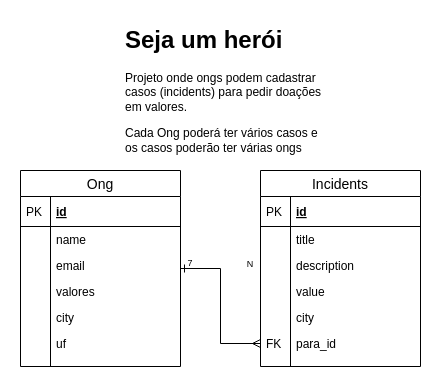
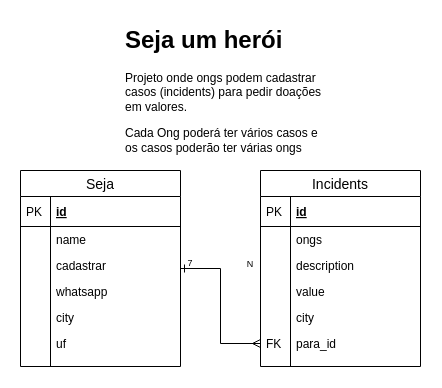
  <mxCell id="0" />
  <mxCell id="1" parent="0" />
  <mxCell id="2" value="" style="edgeStyle=orthogonalEdgeStyle;rounded=0;orthogonalLoop=1;jettySize=auto;html=1;endArrow=ERmany;endFill=0;startArrow=ERone;startFill=0;" parent="1" source="3" target="30" edge="1"><mxGeometry relative="1" as="geometry" /></mxCell>
- <mxCell id="3" value="Ong" style="swimlane;fontStyle=0;childLayout=stackLayout;horizontal=1;startSize=26;horizontalStack=0;resizeParent=1;resizeParentMax=0;resizeLast=0;collapsible=1;marginBottom=0;align=center;fontSize=14;" parent="1" vertex="1"><mxGeometry x="20" y="170" width="160" height="196" as="geometry" /></mxCell>
+ <mxCell id="3" value="Seja" style="swimlane;fontStyle=0;childLayout=stackLayout;horizontal=1;startSize=26;horizontalStack=0;resizeParent=1;resizeParentMax=0;resizeLast=0;collapsible=1;marginBottom=0;align=center;fontSize=14;" parent="1" vertex="1"><mxGeometry x="20" y="170" width="160" height="196" as="geometry" /></mxCell>
  <mxCell id="4" value="id" style="shape=partialRectangle;top=0;left=0;right=0;bottom=1;align=left;verticalAlign=middle;fillColor=none;spacingLeft=34;spacingRight=4;overflow=hidden;rotatable=0;points=[[0,0.5],[1,0.5]];portConstraint=eastwest;dropTarget=0;fontStyle=5;fontSize=12;" parent="3" vertex="1"><mxGeometry y="26" width="160" height="30" as="geometry" /></mxCell>
  <mxCell id="5" value="PK" style="shape=partialRectangle;top=0;left=0;bottom=0;fillColor=none;align=left;verticalAlign=middle;spacingLeft=4;spacingRight=4;overflow=hidden;rotatable=0;points=[];portConstraint=eastwest;part=1;fontSize=12;" parent="4" vertex="1" connectable="0"><mxGeometry width="30" height="30" as="geometry" /></mxCell>
  <mxCell id="6" value="name" style="shape=partialRectangle;top=0;left=0;right=0;bottom=0;align=left;verticalAlign=top;fillColor=none;spacingLeft=34;spacingRight=4;overflow=hidden;rotatable=0;points=[[0,0.5],[1,0.5]];portConstraint=eastwest;dropTarget=0;fontSize=12;" parent="3" vertex="1"><mxGeometry y="56" width="160" height="26" as="geometry" /></mxCell>
  <mxCell id="7" value="" style="shape=partialRectangle;top=0;left=0;bottom=0;fillColor=none;align=left;verticalAlign=top;spacingLeft=4;spacingRight=4;overflow=hidden;rotatable=0;points=[];portConstraint=eastwest;part=1;fontSize=12;" parent="6" vertex="1" connectable="0"><mxGeometry width="30" height="26" as="geometry" /></mxCell>
- <mxCell id="8" value="email" style="shape=partialRectangle;top=0;left=0;right=0;bottom=0;align=left;verticalAlign=top;fillColor=none;spacingLeft=34;spacingRight=4;overflow=hidden;rotatable=0;points=[[0,0.5],[1,0.5]];portConstraint=eastwest;dropTarget=0;fontSize=12;" parent="3" vertex="1"><mxGeometry y="82" width="160" height="26" as="geometry" /></mxCell>
+ <mxCell id="8" value="cadastrar" style="shape=partialRectangle;top=0;left=0;right=0;bottom=0;align=left;verticalAlign=top;fillColor=none;spacingLeft=34;spacingRight=4;overflow=hidden;rotatable=0;points=[[0,0.5],[1,0.5]];portConstraint=eastwest;dropTarget=0;fontSize=12;" parent="3" vertex="1"><mxGeometry y="82" width="160" height="26" as="geometry" /></mxCell>
  <mxCell id="9" value="" style="shape=partialRectangle;top=0;left=0;bottom=0;fillColor=none;align=left;verticalAlign=top;spacingLeft=4;spacingRight=4;overflow=hidden;rotatable=0;points=[];portConstraint=eastwest;part=1;fontSize=12;" parent="8" vertex="1" connectable="0"><mxGeometry width="30" height="26" as="geometry" /></mxCell>
- <mxCell id="10" value="valores" style="shape=partialRectangle;top=0;left=0;right=0;bottom=0;align=left;verticalAlign=top;fillColor=none;spacingLeft=34;spacingRight=4;overflow=hidden;rotatable=0;points=[[0,0.5],[1,0.5]];portConstraint=eastwest;dropTarget=0;fontSize=12;" parent="3" vertex="1"><mxGeometry y="108" width="160" height="26" as="geometry" /></mxCell>
+ <mxCell id="10" value="whatsapp" style="shape=partialRectangle;top=0;left=0;right=0;bottom=0;align=left;verticalAlign=top;fillColor=none;spacingLeft=34;spacingRight=4;overflow=hidden;rotatable=0;points=[[0,0.5],[1,0.5]];portConstraint=eastwest;dropTarget=0;fontSize=12;" parent="3" vertex="1"><mxGeometry y="108" width="160" height="26" as="geometry" /></mxCell>
  <mxCell id="11" value="" style="shape=partialRectangle;top=0;left=0;bottom=0;fillColor=none;align=left;verticalAlign=top;spacingLeft=4;spacingRight=4;overflow=hidden;rotatable=0;points=[];portConstraint=eastwest;part=1;fontSize=12;" parent="10" vertex="1" connectable="0"><mxGeometry width="30" height="26" as="geometry" /></mxCell>
  <mxCell id="12" value="city&#10;" style="shape=partialRectangle;top=0;left=0;right=0;bottom=0;align=left;verticalAlign=top;fillColor=none;spacingLeft=34;spacingRight=4;overflow=hidden;rotatable=0;points=[[0,0.5],[1,0.5]];portConstraint=eastwest;dropTarget=0;fontSize=12;" parent="3" vertex="1"><mxGeometry y="134" width="160" height="26" as="geometry" /></mxCell>
  <mxCell id="13" value="" style="shape=partialRectangle;top=0;left=0;bottom=0;fillColor=none;align=left;verticalAlign=top;spacingLeft=4;spacingRight=4;overflow=hidden;rotatable=0;points=[];portConstraint=eastwest;part=1;fontSize=12;" parent="12" vertex="1" connectable="0"><mxGeometry width="30" height="26" as="geometry" /></mxCell>
  <mxCell id="14" value="uf" style="shape=partialRectangle;top=0;left=0;right=0;bottom=0;align=left;verticalAlign=top;fillColor=none;spacingLeft=34;spacingRight=4;overflow=hidden;rotatable=0;points=[[0,0.5],[1,0.5]];portConstraint=eastwest;dropTarget=0;fontSize=12;" parent="3" vertex="1"><mxGeometry y="160" width="160" height="26" as="geometry" /></mxCell>
  <mxCell id="15" value="" style="shape=partialRectangle;top=0;left=0;bottom=0;fillColor=none;align=left;verticalAlign=top;spacingLeft=4;spacingRight=4;overflow=hidden;rotatable=0;points=[];portConstraint=eastwest;part=1;fontSize=12;" parent="14" vertex="1" connectable="0"><mxGeometry width="30" height="26" as="geometry" /></mxCell>
  <mxCell id="16" value="" style="shape=partialRectangle;top=0;left=0;right=0;bottom=0;align=left;verticalAlign=top;fillColor=none;spacingLeft=34;spacingRight=4;overflow=hidden;rotatable=0;points=[[0,0.5],[1,0.5]];portConstraint=eastwest;dropTarget=0;fontSize=12;" parent="3" vertex="1"><mxGeometry y="186" width="160" height="10" as="geometry" /></mxCell>
  <mxCell id="17" value="" style="shape=partialRectangle;top=0;left=0;bottom=0;fillColor=none;align=left;verticalAlign=top;spacingLeft=4;spacingRight=4;overflow=hidden;rotatable=0;points=[];portConstraint=eastwest;part=1;fontSize=12;" parent="16" vertex="1" connectable="0"><mxGeometry width="30" height="10" as="geometry" /></mxCell>
  <mxCell id="18" value="Incidents" style="swimlane;fontStyle=0;childLayout=stackLayout;horizontal=1;startSize=26;horizontalStack=0;resizeParent=1;resizeParentMax=0;resizeLast=0;collapsible=1;marginBottom=0;align=center;fontSize=14;" parent="1" vertex="1"><mxGeometry x="260" y="170" width="160" height="196" as="geometry" /></mxCell>
  <mxCell id="19" value="id" style="shape=partialRectangle;top=0;left=0;right=0;bottom=1;align=left;verticalAlign=middle;fillColor=none;spacingLeft=34;spacingRight=4;overflow=hidden;rotatable=0;points=[[0,0.5],[1,0.5]];portConstraint=eastwest;dropTarget=0;fontStyle=5;fontSize=12;" parent="18" vertex="1"><mxGeometry y="26" width="160" height="30" as="geometry" /></mxCell>
  <mxCell id="20" value="PK" style="shape=partialRectangle;top=0;left=0;bottom=0;fillColor=none;align=left;verticalAlign=middle;spacingLeft=4;spacingRight=4;overflow=hidden;rotatable=0;points=[];portConstraint=eastwest;part=1;fontSize=12;" parent="19" vertex="1" connectable="0"><mxGeometry width="30" height="30" as="geometry" /></mxCell>
- <mxCell id="21" value="title" style="shape=partialRectangle;top=0;left=0;right=0;bottom=0;align=left;verticalAlign=top;fillColor=none;spacingLeft=34;spacingRight=4;overflow=hidden;rotatable=0;points=[[0,0.5],[1,0.5]];portConstraint=eastwest;dropTarget=0;fontSize=12;" parent="18" vertex="1"><mxGeometry y="56" width="160" height="26" as="geometry" /></mxCell>
+ <mxCell id="21" value="ongs" style="shape=partialRectangle;top=0;left=0;right=0;bottom=0;align=left;verticalAlign=top;fillColor=none;spacingLeft=34;spacingRight=4;overflow=hidden;rotatable=0;points=[[0,0.5],[1,0.5]];portConstraint=eastwest;dropTarget=0;fontSize=12;" parent="18" vertex="1"><mxGeometry y="56" width="160" height="26" as="geometry" /></mxCell>
  <mxCell id="22" value="" style="shape=partialRectangle;top=0;left=0;bottom=0;fillColor=none;align=left;verticalAlign=top;spacingLeft=4;spacingRight=4;overflow=hidden;rotatable=0;points=[];portConstraint=eastwest;part=1;fontSize=12;" parent="21" vertex="1" connectable="0"><mxGeometry width="30" height="26" as="geometry" /></mxCell>
  <mxCell id="23" value="description" style="shape=partialRectangle;top=0;left=0;right=0;bottom=0;align=left;verticalAlign=top;fillColor=none;spacingLeft=34;spacingRight=4;overflow=hidden;rotatable=0;points=[[0,0.5],[1,0.5]];portConstraint=eastwest;dropTarget=0;fontSize=12;" parent="18" vertex="1"><mxGeometry y="82" width="160" height="26" as="geometry" /></mxCell>
  <mxCell id="24" value="" style="shape=partialRectangle;top=0;left=0;bottom=0;fillColor=none;align=left;verticalAlign=top;spacingLeft=4;spacingRight=4;overflow=hidden;rotatable=0;points=[];portConstraint=eastwest;part=1;fontSize=12;" parent="23" vertex="1" connectable="0"><mxGeometry width="30" height="26" as="geometry" /></mxCell>
  <mxCell id="25" value="value" style="shape=partialRectangle;top=0;left=0;right=0;bottom=0;align=left;verticalAlign=top;fillColor=none;spacingLeft=34;spacingRight=4;overflow=hidden;rotatable=0;points=[[0,0.5],[1,0.5]];portConstraint=eastwest;dropTarget=0;fontSize=12;" parent="18" vertex="1"><mxGeometry y="108" width="160" height="26" as="geometry" /></mxCell>
  <mxCell id="26" value="" style="shape=partialRectangle;top=0;left=0;bottom=0;fillColor=none;align=left;verticalAlign=top;spacingLeft=4;spacingRight=4;overflow=hidden;rotatable=0;points=[];portConstraint=eastwest;part=1;fontSize=12;" parent="25" vertex="1" connectable="0"><mxGeometry width="30" height="26" as="geometry" /></mxCell>
  <mxCell id="27" value="city&#10;" style="shape=partialRectangle;top=0;left=0;right=0;bottom=0;align=left;verticalAlign=top;fillColor=none;spacingLeft=34;spacingRight=4;overflow=hidden;rotatable=0;points=[[0,0.5],[1,0.5]];portConstraint=eastwest;dropTarget=0;fontSize=12;" parent="18" vertex="1"><mxGeometry y="134" width="160" height="26" as="geometry" /></mxCell>
  <mxCell id="28" value="" style="shape=partialRectangle;top=0;left=0;bottom=0;fillColor=none;align=left;verticalAlign=top;spacingLeft=4;spacingRight=4;overflow=hidden;rotatable=0;points=[];portConstraint=eastwest;part=1;fontSize=12;" parent="27" vertex="1" connectable="0"><mxGeometry width="30" height="26" as="geometry" /></mxCell>
  <mxCell id="29" value="para_id" style="shape=partialRectangle;top=0;left=0;right=0;bottom=0;align=left;verticalAlign=top;fillColor=none;spacingLeft=34;spacingRight=4;overflow=hidden;rotatable=0;points=[[0,0.5],[1,0.5]];portConstraint=eastwest;dropTarget=0;fontSize=12;" parent="18" vertex="1"><mxGeometry y="160" width="160" height="26" as="geometry" /></mxCell>
  <mxCell id="30" value="FK" style="shape=partialRectangle;top=0;left=0;bottom=0;fillColor=none;align=left;verticalAlign=top;spacingLeft=4;spacingRight=4;overflow=hidden;rotatable=0;points=[];portConstraint=eastwest;part=1;fontSize=12;" parent="29" vertex="1" connectable="0"><mxGeometry width="30" height="26" as="geometry" /></mxCell>
  <mxCell id="31" value="" style="shape=partialRectangle;top=0;left=0;right=0;bottom=0;align=left;verticalAlign=top;fillColor=none;spacingLeft=34;spacingRight=4;overflow=hidden;rotatable=0;points=[[0,0.5],[1,0.5]];portConstraint=eastwest;dropTarget=0;fontSize=12;" parent="18" vertex="1"><mxGeometry y="186" width="160" height="10" as="geometry" /></mxCell>
  <mxCell id="32" value="" style="shape=partialRectangle;top=0;left=0;bottom=0;fillColor=none;align=left;verticalAlign=top;spacingLeft=4;spacingRight=4;overflow=hidden;rotatable=0;points=[];portConstraint=eastwest;part=1;fontSize=12;" parent="31" vertex="1" connectable="0"><mxGeometry width="30" height="10" as="geometry" /></mxCell>
  <mxCell id="33" value="&lt;h1&gt;Seja um herói&lt;/h1&gt;&lt;p&gt;Projeto onde ongs podem cadastrar casos (incidents) para pedir doações em valores.&lt;/p&gt;&lt;p&gt;Cada Ong poderá ter vários casos e os casos poderão ter várias ongs&lt;/p&gt;" style="text;html=1;strokeColor=none;fillColor=none;spacing=5;spacingTop=-20;whiteSpace=wrap;overflow=hidden;rounded=0;" parent="1" vertex="1"><mxGeometry x="120" y="20" width="210" height="170" as="geometry" /></mxCell>
  <mxCell id="34" value="7" style="text;html=1;strokeColor=none;fillColor=none;align=center;verticalAlign=middle;whiteSpace=wrap;rounded=0;fontSize=9;" parent="1" vertex="1"><mxGeometry x="180" y="257.5" width="20" height="10" as="geometry" /></mxCell>
  <mxCell id="35" value="N" style="text;html=1;strokeColor=none;fillColor=none;align=center;verticalAlign=middle;whiteSpace=wrap;rounded=0;fontSize=9;rotation=180;" parent="1" vertex="1"><mxGeometry x="240" y="262" width="20" height="5" as="geometry" /></mxCell>
